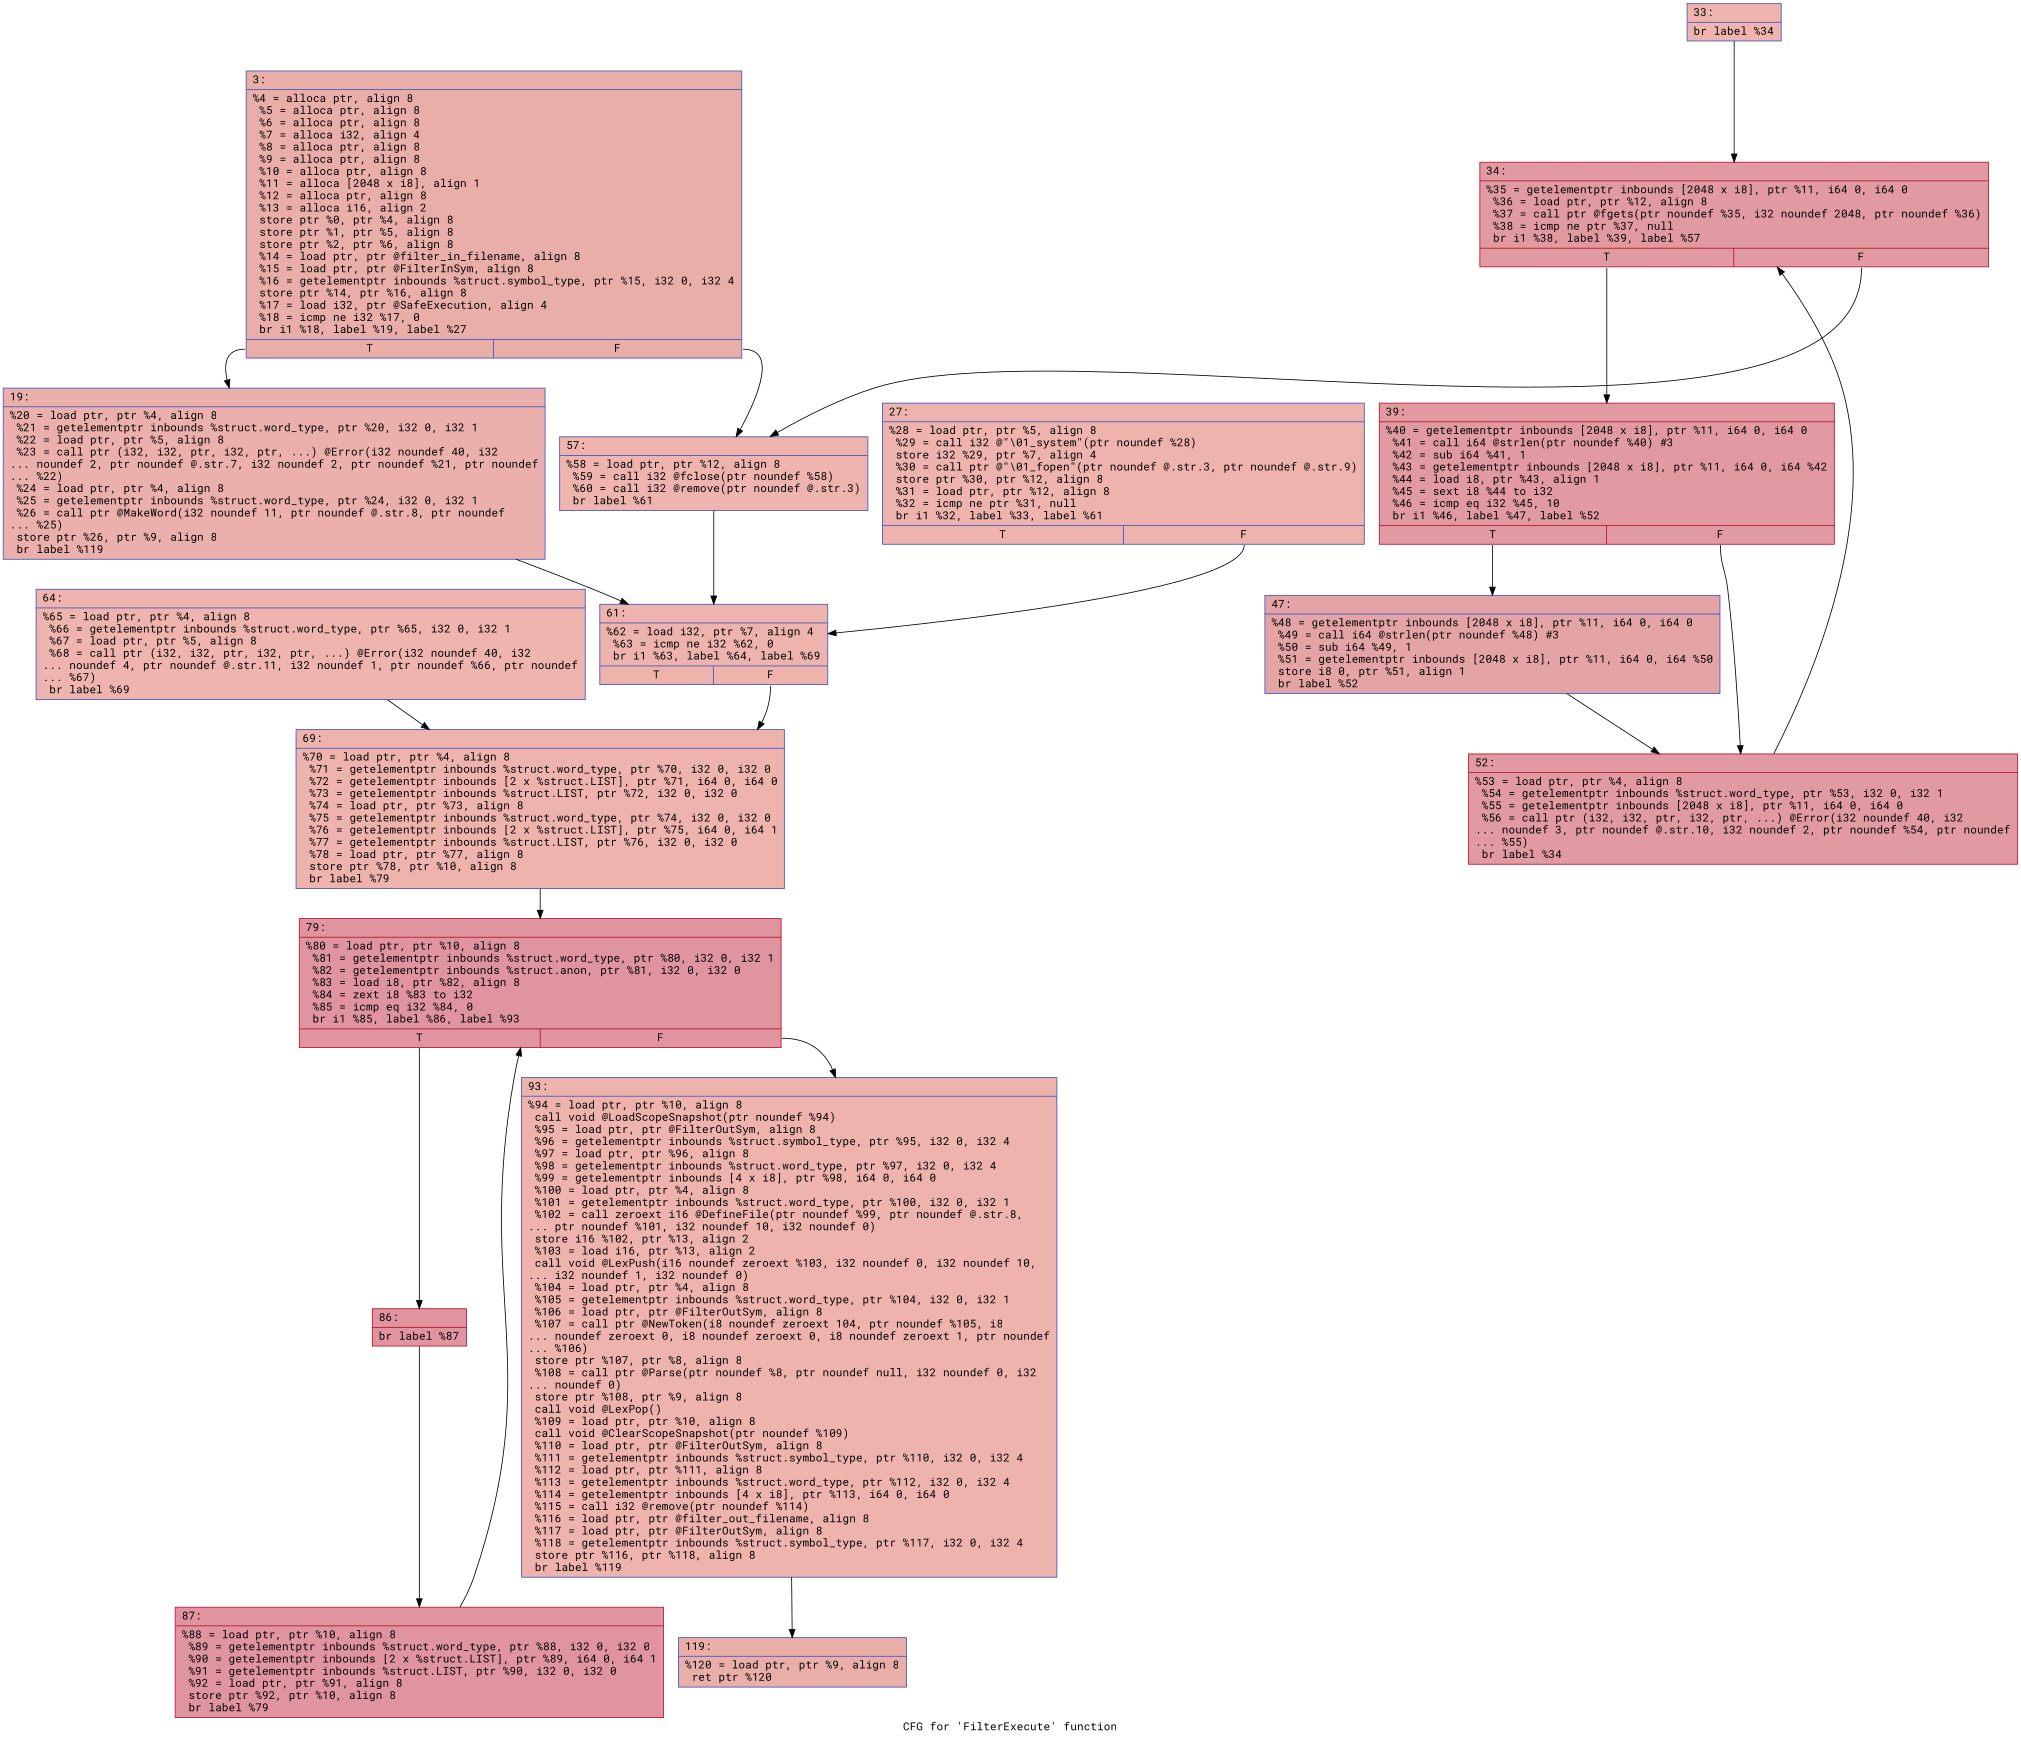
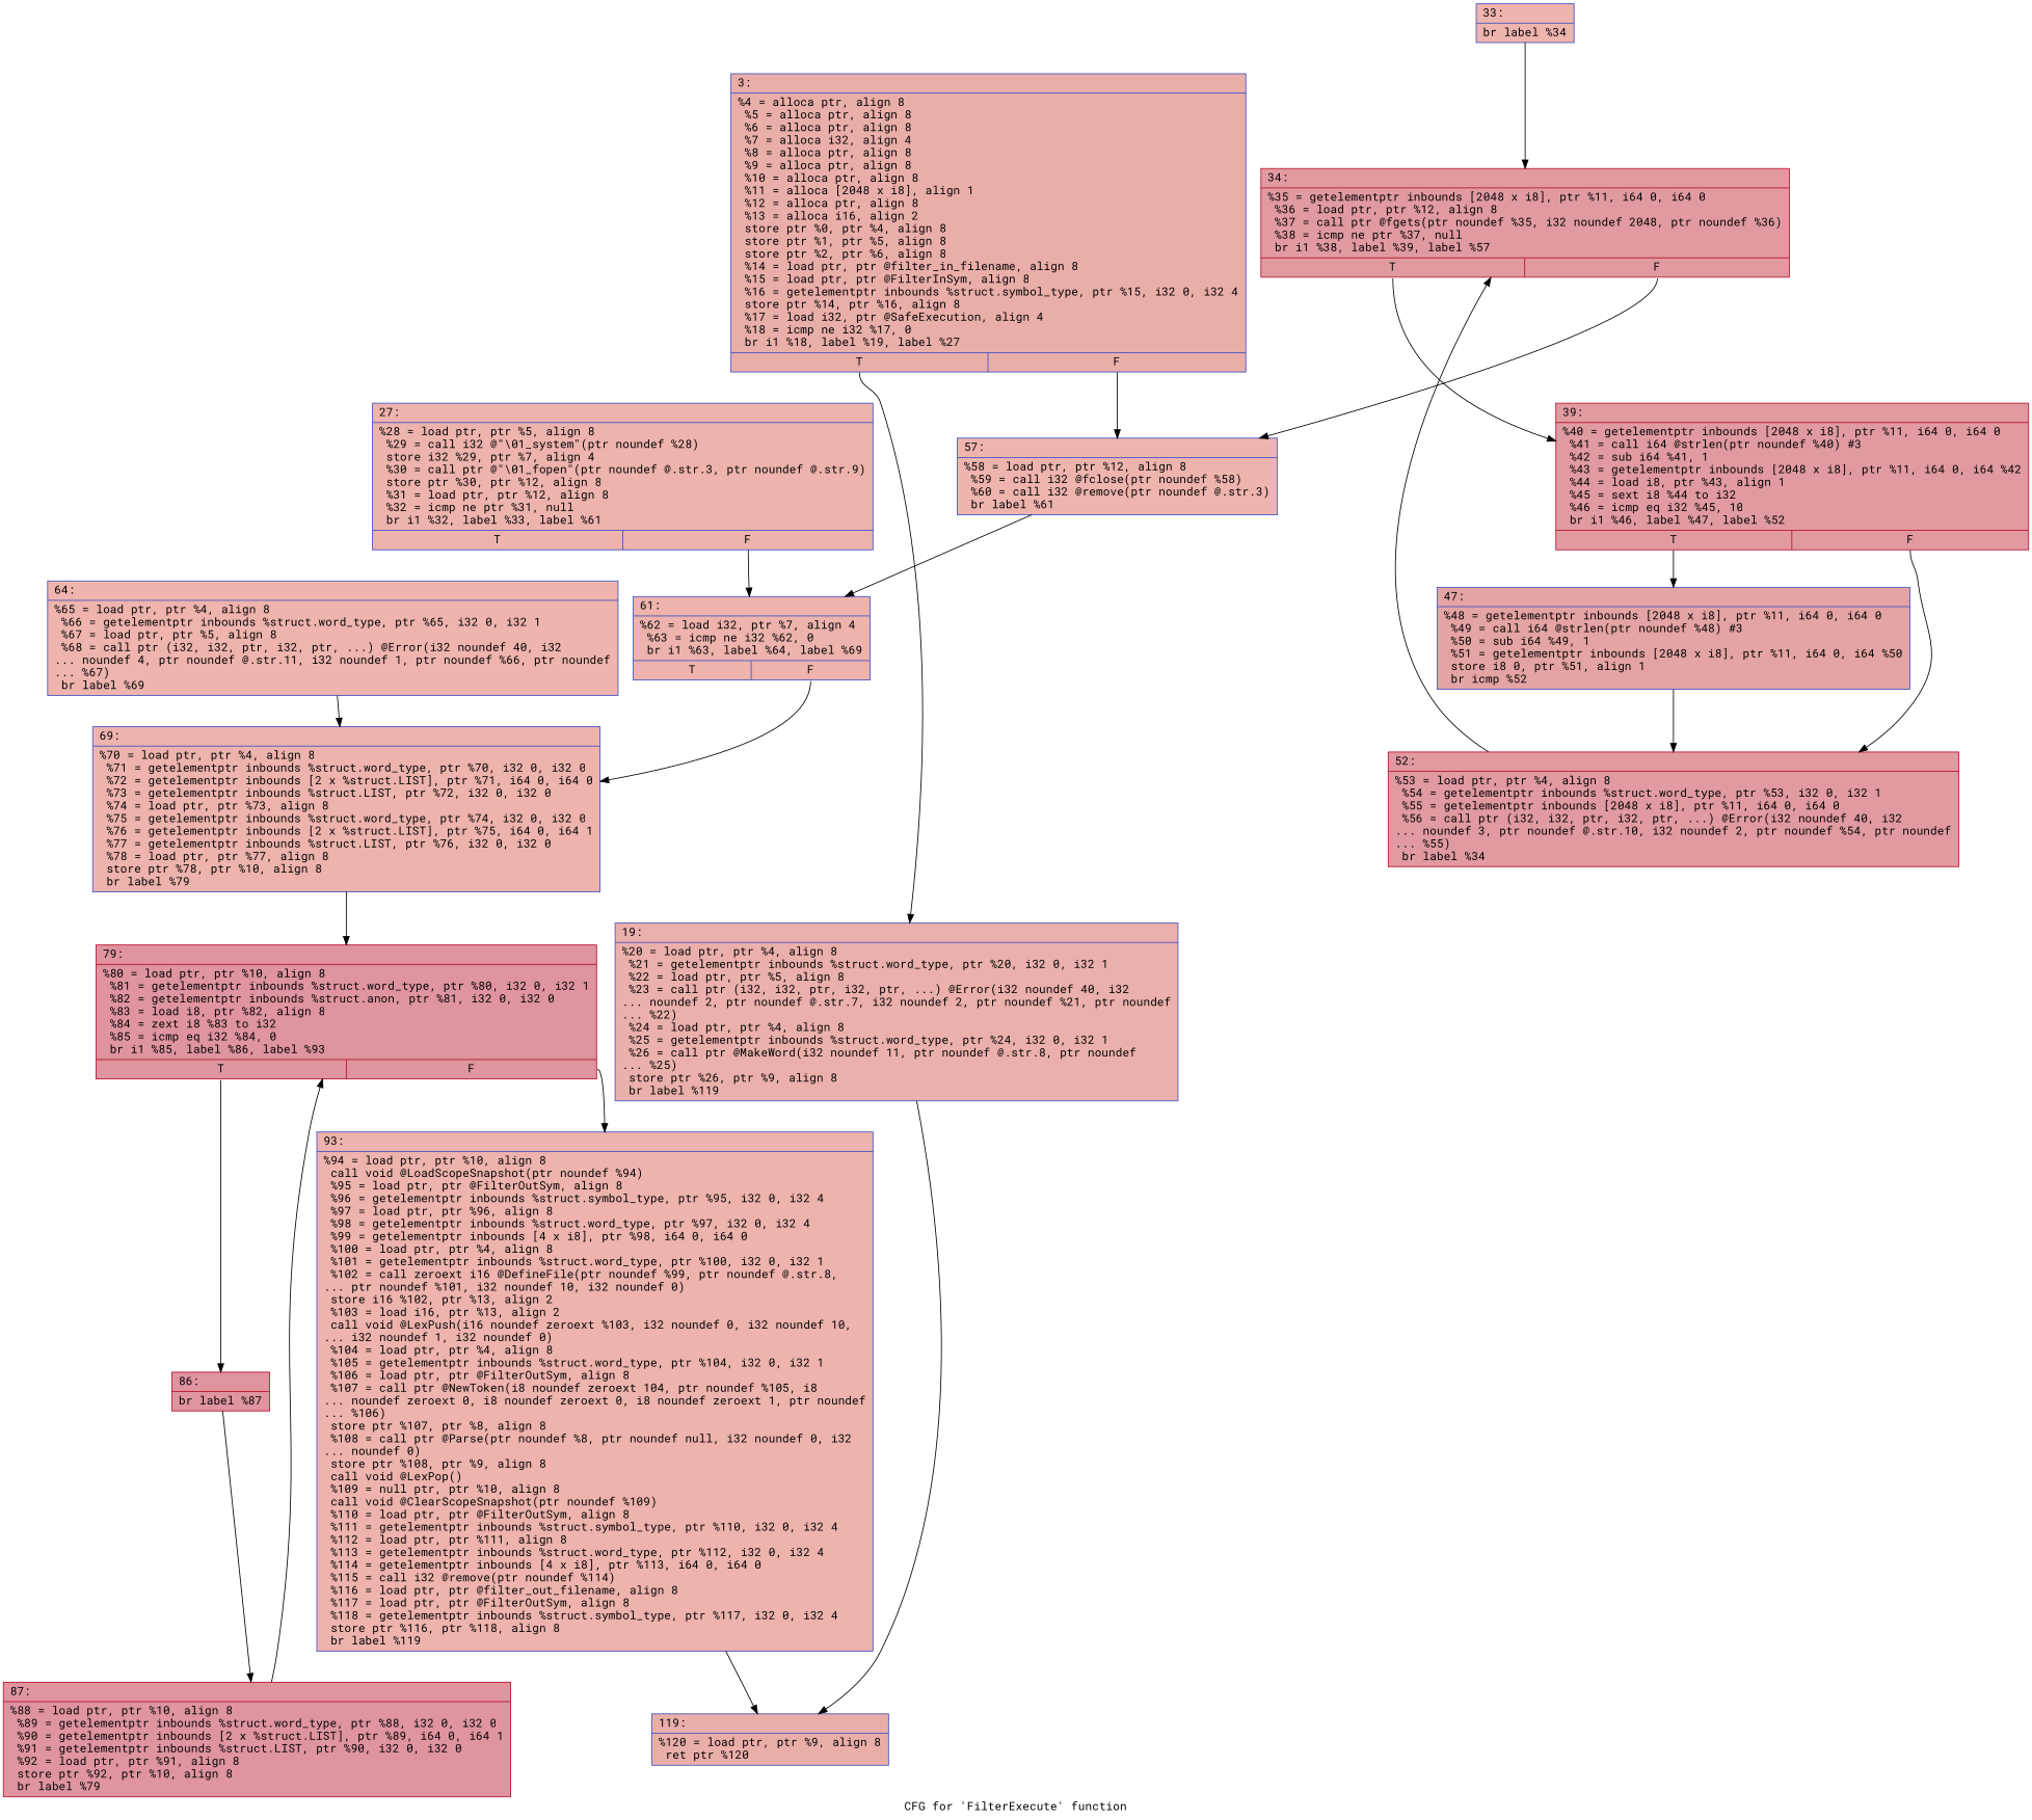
  digraph {
    fontname="Roboto Mono"
    label="CFG for 'FilterExecute' function"
    node [color="#3d50c3ff" fillcolor="#d6524470" fontname="Roboto Mono" shape=record style=filled]
    edge [fontname="Roboto Mono"]
    n1 [fillcolor="#d0473d70" label="{3:\l|  %4 = alloca ptr, align 8\l  %5 = alloca ptr, align 8\l  %6 = alloca ptr, align 8\l  %7 = alloca i32, align 4\l  %8 = alloca ptr, align 8\l  %9 = alloca ptr, align 8\l  %10 = alloca ptr, align 8\l  %11 = alloca [2048 x i8], align 1\l  %12 = alloca ptr, align 8\l  %13 = alloca i16, align 2\l  store ptr %0, ptr %4, align 8\l  store ptr %1, ptr %5, align 8\l  store ptr %2, ptr %6, align 8\l  %14 = load ptr, ptr @filter_in_filename, align 8\l  %15 = load ptr, ptr @FilterInSym, align 8\l  %16 = getelementptr inbounds %struct.symbol_type, ptr %15, i32 0, i32 4\l  store ptr %14, ptr %16, align 8\l  %17 = load i32, ptr @SafeExecution, align 4\l  %18 = icmp ne i32 %17, 0\l  br i1 %18, label %19, label %27\l|{<s0>T|<s1>F}}"]
    n2 [fillcolor="#d24b4070" label="{19:\l|  %20 = load ptr, ptr %4, align 8\l  %21 = getelementptr inbounds %struct.word_type, ptr %20, i32 0, i32 1\l  %22 = load ptr, ptr %5, align 8\l  %23 = call ptr (i32, i32, ptr, i32, ptr, ...) @Error(i32 noundef 40, i32\l... noundef 2, ptr noundef @.str.7, i32 noundef 2, ptr noundef %21, ptr noundef\l... %22)\l  %24 = load ptr, ptr %4, align 8\l  %25 = getelementptr inbounds %struct.word_type, ptr %24, i32 0, i32 1\l  %26 = call ptr @MakeWord(i32 noundef 11, ptr noundef @.str.8, ptr noundef\l... %25)\l  store ptr %26, ptr %9, align 8\l  br label %119\l}"]
    n3 [fillcolor="#d8564670" label="{57:\l|  %58 = load ptr, ptr %12, align 8\l  %59 = call i32 @fclose(ptr noundef %58)\l  %60 = call i32 @remove(ptr noundef @.str.3)\l  br label %61\l}"]
    n4 [fillcolor="#d0473d70" label="{119:\l|  %120 = load ptr, ptr %9, align 8\l  ret ptr %120\l}"]
    n5 [label="{27:\l|  %28 = load ptr, ptr %5, align 8\l  %29 = call i32 @\"\\01_system\"(ptr noundef %28)\l  store i32 %29, ptr %7, align 4\l  %30 = call ptr @\"\\01_fopen\"(ptr noundef @.str.3, ptr noundef @.str.9)\l  store ptr %30, ptr %12, align 8\l  %31 = load ptr, ptr %12, align 8\l  %32 = icmp ne ptr %31, null\l  br i1 %32, label %33, label %61\l|{<s0>T|<s1>F}}"]
    n6 [label="{61:\l|  %62 = load i32, ptr %7, align 4\l  %63 = icmp ne i32 %62, 0\l  br i1 %63, label %64, label %69\l|{<s0>T|<s1>F}}"]
    n7 [fillcolor="#d8564670" label="{33:\l|  br label %34\l}"]
    n8 [color="#b70d28ff" fillcolor="#bb1b2c70" label="{34:\l|  %35 = getelementptr inbounds [2048 x i8], ptr %11, i64 0, i64 0\l  %36 = load ptr, ptr %12, align 8\l  %37 = call ptr @fgets(ptr noundef %35, i32 noundef 2048, ptr noundef %36)\l  %38 = icmp ne ptr %37, null\l  br i1 %38, label %39, label %57\l|{<s0>T|<s1>F}}"]
    n9 [label="{69:\l|  %70 = load ptr, ptr %4, align 8\l  %71 = getelementptr inbounds %struct.word_type, ptr %70, i32 0, i32 0\l  %72 = getelementptr inbounds [2 x %struct.LIST], ptr %71, i64 0, i64 0\l  %73 = getelementptr inbounds %struct.LIST, ptr %72, i32 0, i32 0\l  %74 = load ptr, ptr %73, align 8\l  %75 = getelementptr inbounds %struct.word_type, ptr %74, i32 0, i32 0\l  %76 = getelementptr inbounds [2 x %struct.LIST], ptr %75, i64 0, i64 1\l  %77 = getelementptr inbounds %struct.LIST, ptr %76, i32 0, i32 0\l  %78 = load ptr, ptr %77, align 8\l  store ptr %78, ptr %10, align 8\l  br label %79\l}"]
    n10 [color="#b70d28ff" fillcolor="#bb1b2c70" label="{39:\l|  %40 = getelementptr inbounds [2048 x i8], ptr %11, i64 0, i64 0\l  %41 = call i64 @strlen(ptr noundef %40) #3\l  %42 = sub i64 %41, 1\l  %43 = getelementptr inbounds [2048 x i8], ptr %11, i64 0, i64 %42\l  %44 = load i8, ptr %43, align 1\l  %45 = sext i8 %44 to i32\l  %46 = icmp eq i32 %45, 10\l  br i1 %46, label %47, label %52\l|{<s0>T|<s1>F}}"]
    n11 [fillcolor="#d8564670" label="{64:\l|  %65 = load ptr, ptr %4, align 8\l  %66 = getelementptr inbounds %struct.word_type, ptr %65, i32 0, i32 1\l  %67 = load ptr, ptr %5, align 8\l  %68 = call ptr (i32, i32, ptr, i32, ptr, ...) @Error(i32 noundef 40, i32\l... noundef 4, ptr noundef @.str.11, i32 noundef 1, ptr noundef %66, ptr noundef\l... %67)\l  br label %69\l}"]
    n12 [color="#b70d28ff" fillcolor="#b70d2870" label="{79:\l|  %80 = load ptr, ptr %10, align 8\l  %81 = getelementptr inbounds %struct.word_type, ptr %80, i32 0, i32 1\l  %82 = getelementptr inbounds %struct.anon, ptr %81, i32 0, i32 0\l  %83 = load i8, ptr %82, align 8\l  %84 = zext i8 %83 to i32\l  %85 = icmp eq i32 %84, 0\l  br i1 %85, label %86, label %93\l|{<s0>T|<s1>F}}"]
-   n13 [fillcolor="#c32e3170" label="{47:\l|  %48 = getelementptr inbounds [2048 x i8], ptr %11, i64 0, i64 0\l  %49 = call i64 @strlen(ptr noundef %48) #3\l  %50 = sub i64 %49, 1\l  %51 = getelementptr inbounds [2048 x i8], ptr %11, i64 0, i64 %50\l  store i8 0, ptr %51, align 1\l  br label %52\l}"]
+   n13 [fillcolor="#c32e3170" label="{47:\l|  %48 = getelementptr inbounds [2048 x i8], ptr %11, i64 0, i64 0\l  %49 = call i64 @strlen(ptr noundef %48) #3\l  %50 = sub i64 %49, 1\l  %51 = getelementptr inbounds [2048 x i8], ptr %11, i64 0, i64 %50\l  store i8 0, ptr %51, align 1\l  br icmp %52\l}"]
    n14 [color="#b70d28ff" fillcolor="#bb1b2c70" label="{52:\l|  %53 = load ptr, ptr %4, align 8\l  %54 = getelementptr inbounds %struct.word_type, ptr %53, i32 0, i32 1\l  %55 = getelementptr inbounds [2048 x i8], ptr %11, i64 0, i64 0\l  %56 = call ptr (i32, i32, ptr, i32, ptr, ...) @Error(i32 noundef 40, i32\l... noundef 3, ptr noundef @.str.10, i32 noundef 2, ptr noundef %54, ptr noundef\l... %55)\l  br label %34\l}"]
    n15 [color="#b70d28ff" fillcolor="#b70d2870" label="{86:\l|  br label %87\l}"]
-   n16 [label="{93:\l|  %94 = load ptr, ptr %10, align 8\l  call void @LoadScopeSnapshot(ptr noundef %94)\l  %95 = load ptr, ptr @FilterOutSym, align 8\l  %96 = getelementptr inbounds %struct.symbol_type, ptr %95, i32 0, i32 4\l  %97 = load ptr, ptr %96, align 8\l  %98 = getelementptr inbounds %struct.word_type, ptr %97, i32 0, i32 4\l  %99 = getelementptr inbounds [4 x i8], ptr %98, i64 0, i64 0\l  %100 = load ptr, ptr %4, align 8\l  %101 = getelementptr inbounds %struct.word_type, ptr %100, i32 0, i32 1\l  %102 = call zeroext i16 @DefineFile(ptr noundef %99, ptr noundef @.str.8,\l... ptr noundef %101, i32 noundef 10, i32 noundef 0)\l  store i16 %102, ptr %13, align 2\l  %103 = load i16, ptr %13, align 2\l  call void @LexPush(i16 noundef zeroext %103, i32 noundef 0, i32 noundef 10,\l... i32 noundef 1, i32 noundef 0)\l  %104 = load ptr, ptr %4, align 8\l  %105 = getelementptr inbounds %struct.word_type, ptr %104, i32 0, i32 1\l  %106 = load ptr, ptr @FilterOutSym, align 8\l  %107 = call ptr @NewToken(i8 noundef zeroext 104, ptr noundef %105, i8\l... noundef zeroext 0, i8 noundef zeroext 0, i8 noundef zeroext 1, ptr noundef\l... %106)\l  store ptr %107, ptr %8, align 8\l  %108 = call ptr @Parse(ptr noundef %8, ptr noundef null, i32 noundef 0, i32\l... noundef 0)\l  store ptr %108, ptr %9, align 8\l  call void @LexPop()\l  %109 = load ptr, ptr %10, align 8\l  call void @ClearScopeSnapshot(ptr noundef %109)\l  %110 = load ptr, ptr @FilterOutSym, align 8\l  %111 = getelementptr inbounds %struct.symbol_type, ptr %110, i32 0, i32 4\l  %112 = load ptr, ptr %111, align 8\l  %113 = getelementptr inbounds %struct.word_type, ptr %112, i32 0, i32 4\l  %114 = getelementptr inbounds [4 x i8], ptr %113, i64 0, i64 0\l  %115 = call i32 @remove(ptr noundef %114)\l  %116 = load ptr, ptr @filter_out_filename, align 8\l  %117 = load ptr, ptr @FilterOutSym, align 8\l  %118 = getelementptr inbounds %struct.symbol_type, ptr %117, i32 0, i32 4\l  store ptr %116, ptr %118, align 8\l  br label %119\l}"]
+   n16 [label="{93:\l|  %94 = load ptr, ptr %10, align 8\l  call void @LoadScopeSnapshot(ptr noundef %94)\l  %95 = load ptr, ptr @FilterOutSym, align 8\l  %96 = getelementptr inbounds %struct.symbol_type, ptr %95, i32 0, i32 4\l  %97 = load ptr, ptr %96, align 8\l  %98 = getelementptr inbounds %struct.word_type, ptr %97, i32 0, i32 4\l  %99 = getelementptr inbounds [4 x i8], ptr %98, i64 0, i64 0\l  %100 = load ptr, ptr %4, align 8\l  %101 = getelementptr inbounds %struct.word_type, ptr %100, i32 0, i32 1\l  %102 = call zeroext i16 @DefineFile(ptr noundef %99, ptr noundef @.str.8,\l... ptr noundef %101, i32 noundef 10, i32 noundef 0)\l  store i16 %102, ptr %13, align 2\l  %103 = load i16, ptr %13, align 2\l  call void @LexPush(i16 noundef zeroext %103, i32 noundef 0, i32 noundef 10,\l... i32 noundef 1, i32 noundef 0)\l  %104 = load ptr, ptr %4, align 8\l  %105 = getelementptr inbounds %struct.word_type, ptr %104, i32 0, i32 1\l  %106 = load ptr, ptr @FilterOutSym, align 8\l  %107 = call ptr @NewToken(i8 noundef zeroext 104, ptr noundef %105, i8\l... noundef zeroext 0, i8 noundef zeroext 0, i8 noundef zeroext 1, ptr noundef\l... %106)\l  store ptr %107, ptr %8, align 8\l  %108 = call ptr @Parse(ptr noundef %8, ptr noundef null, i32 noundef 0, i32\l... noundef 0)\l  store ptr %108, ptr %9, align 8\l  call void @LexPop()\l  %109 = null ptr, ptr %10, align 8\l  call void @ClearScopeSnapshot(ptr noundef %109)\l  %110 = load ptr, ptr @FilterOutSym, align 8\l  %111 = getelementptr inbounds %struct.symbol_type, ptr %110, i32 0, i32 4\l  %112 = load ptr, ptr %111, align 8\l  %113 = getelementptr inbounds %struct.word_type, ptr %112, i32 0, i32 4\l  %114 = getelementptr inbounds [4 x i8], ptr %113, i64 0, i64 0\l  %115 = call i32 @remove(ptr noundef %114)\l  %116 = load ptr, ptr @filter_out_filename, align 8\l  %117 = load ptr, ptr @FilterOutSym, align 8\l  %118 = getelementptr inbounds %struct.symbol_type, ptr %117, i32 0, i32 4\l  store ptr %116, ptr %118, align 8\l  br label %119\l}"]
    n17 [color="#b70d28ff" fillcolor="#b70d2870" label="{87:\l|  %88 = load ptr, ptr %10, align 8\l  %89 = getelementptr inbounds %struct.word_type, ptr %88, i32 0, i32 0\l  %90 = getelementptr inbounds [2 x %struct.LIST], ptr %89, i64 0, i64 1\l  %91 = getelementptr inbounds %struct.LIST, ptr %90, i32 0, i32 0\l  %92 = load ptr, ptr %91, align 8\l  store ptr %92, ptr %10, align 8\l  br label %79\l}"]
    n1 -> n2 [tailport=s0]
    n1 -> n3 [tailport=s1]
-   n2 -> n6
+   n2 -> n4
    n3 -> n6
    n5 -> n6 [tailport=s1]
    n6 -> n9 [tailport=s1]
    n7 -> n8
    n8 -> n3 [tailport=s1]
    n8 -> n10 [tailport=s0]
    n9 -> n12
    n10 -> n13 [tailport=s0]
    n10 -> n14 [tailport=s1]
    n11 -> n9
    n12 -> n15 [tailport=s0]
    n12 -> n16 [tailport=s1]
    n13 -> n14
    n14 -> n8
    n15 -> n17
    n16 -> n4
    n17 -> n12
  }
